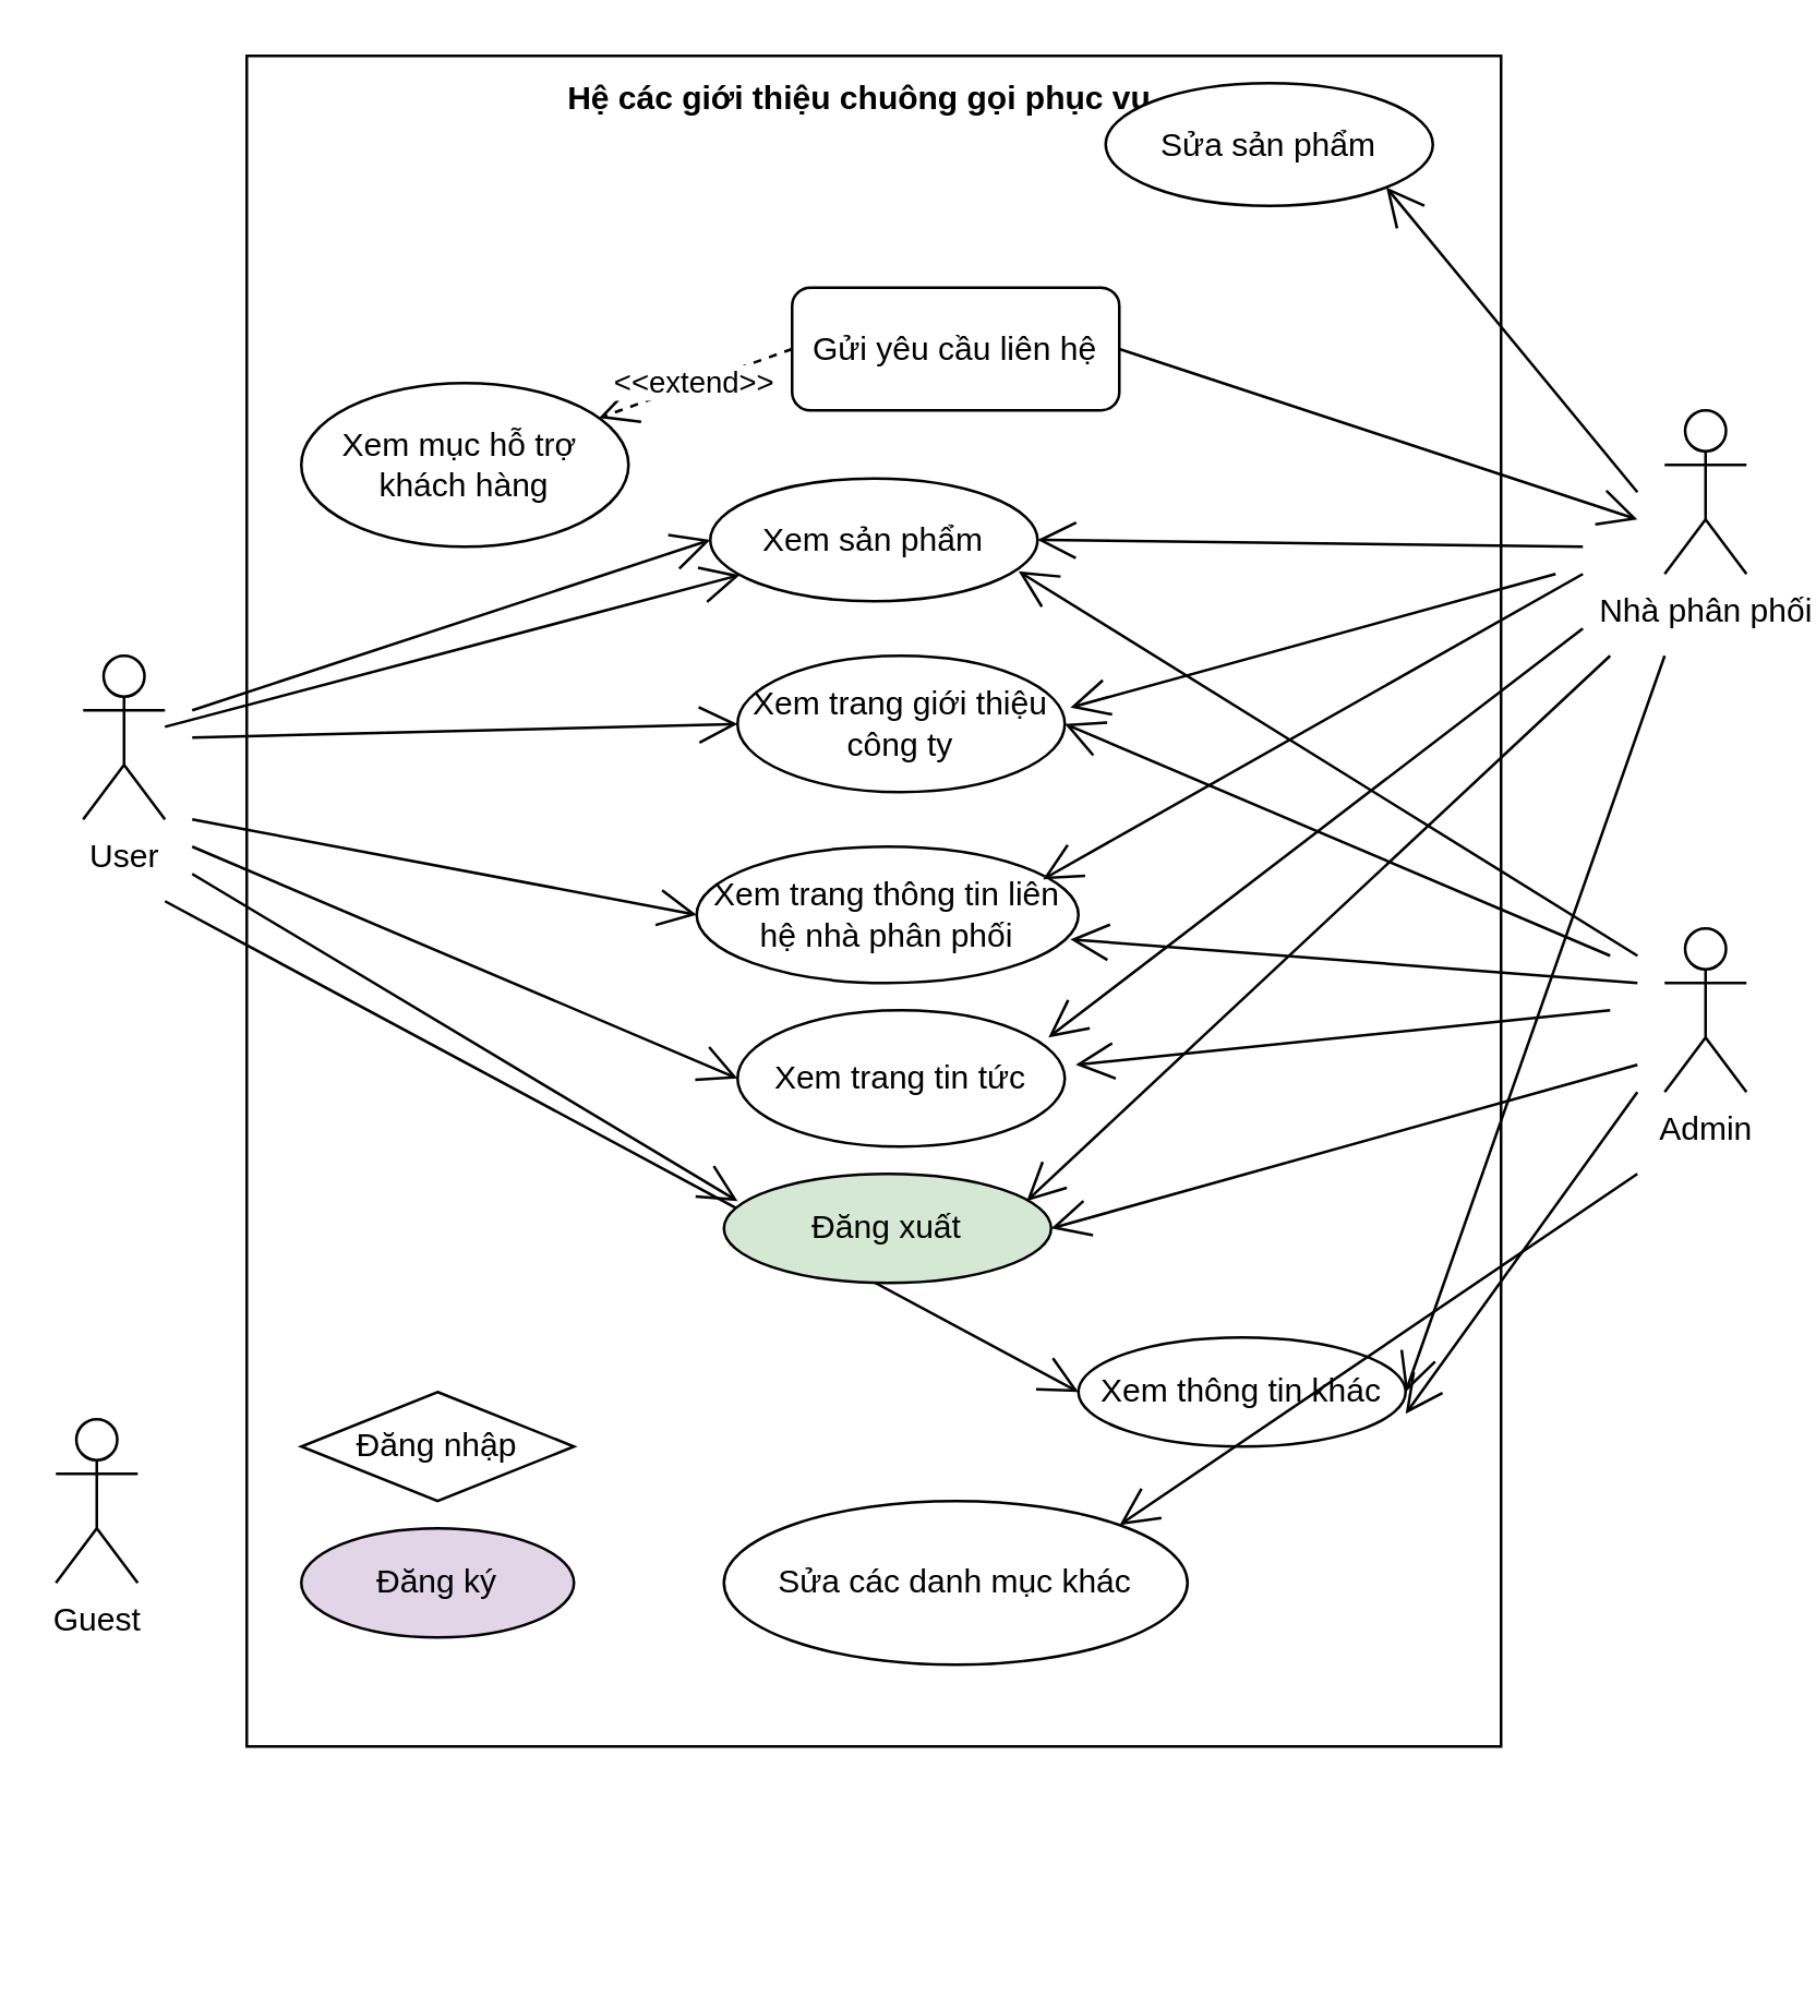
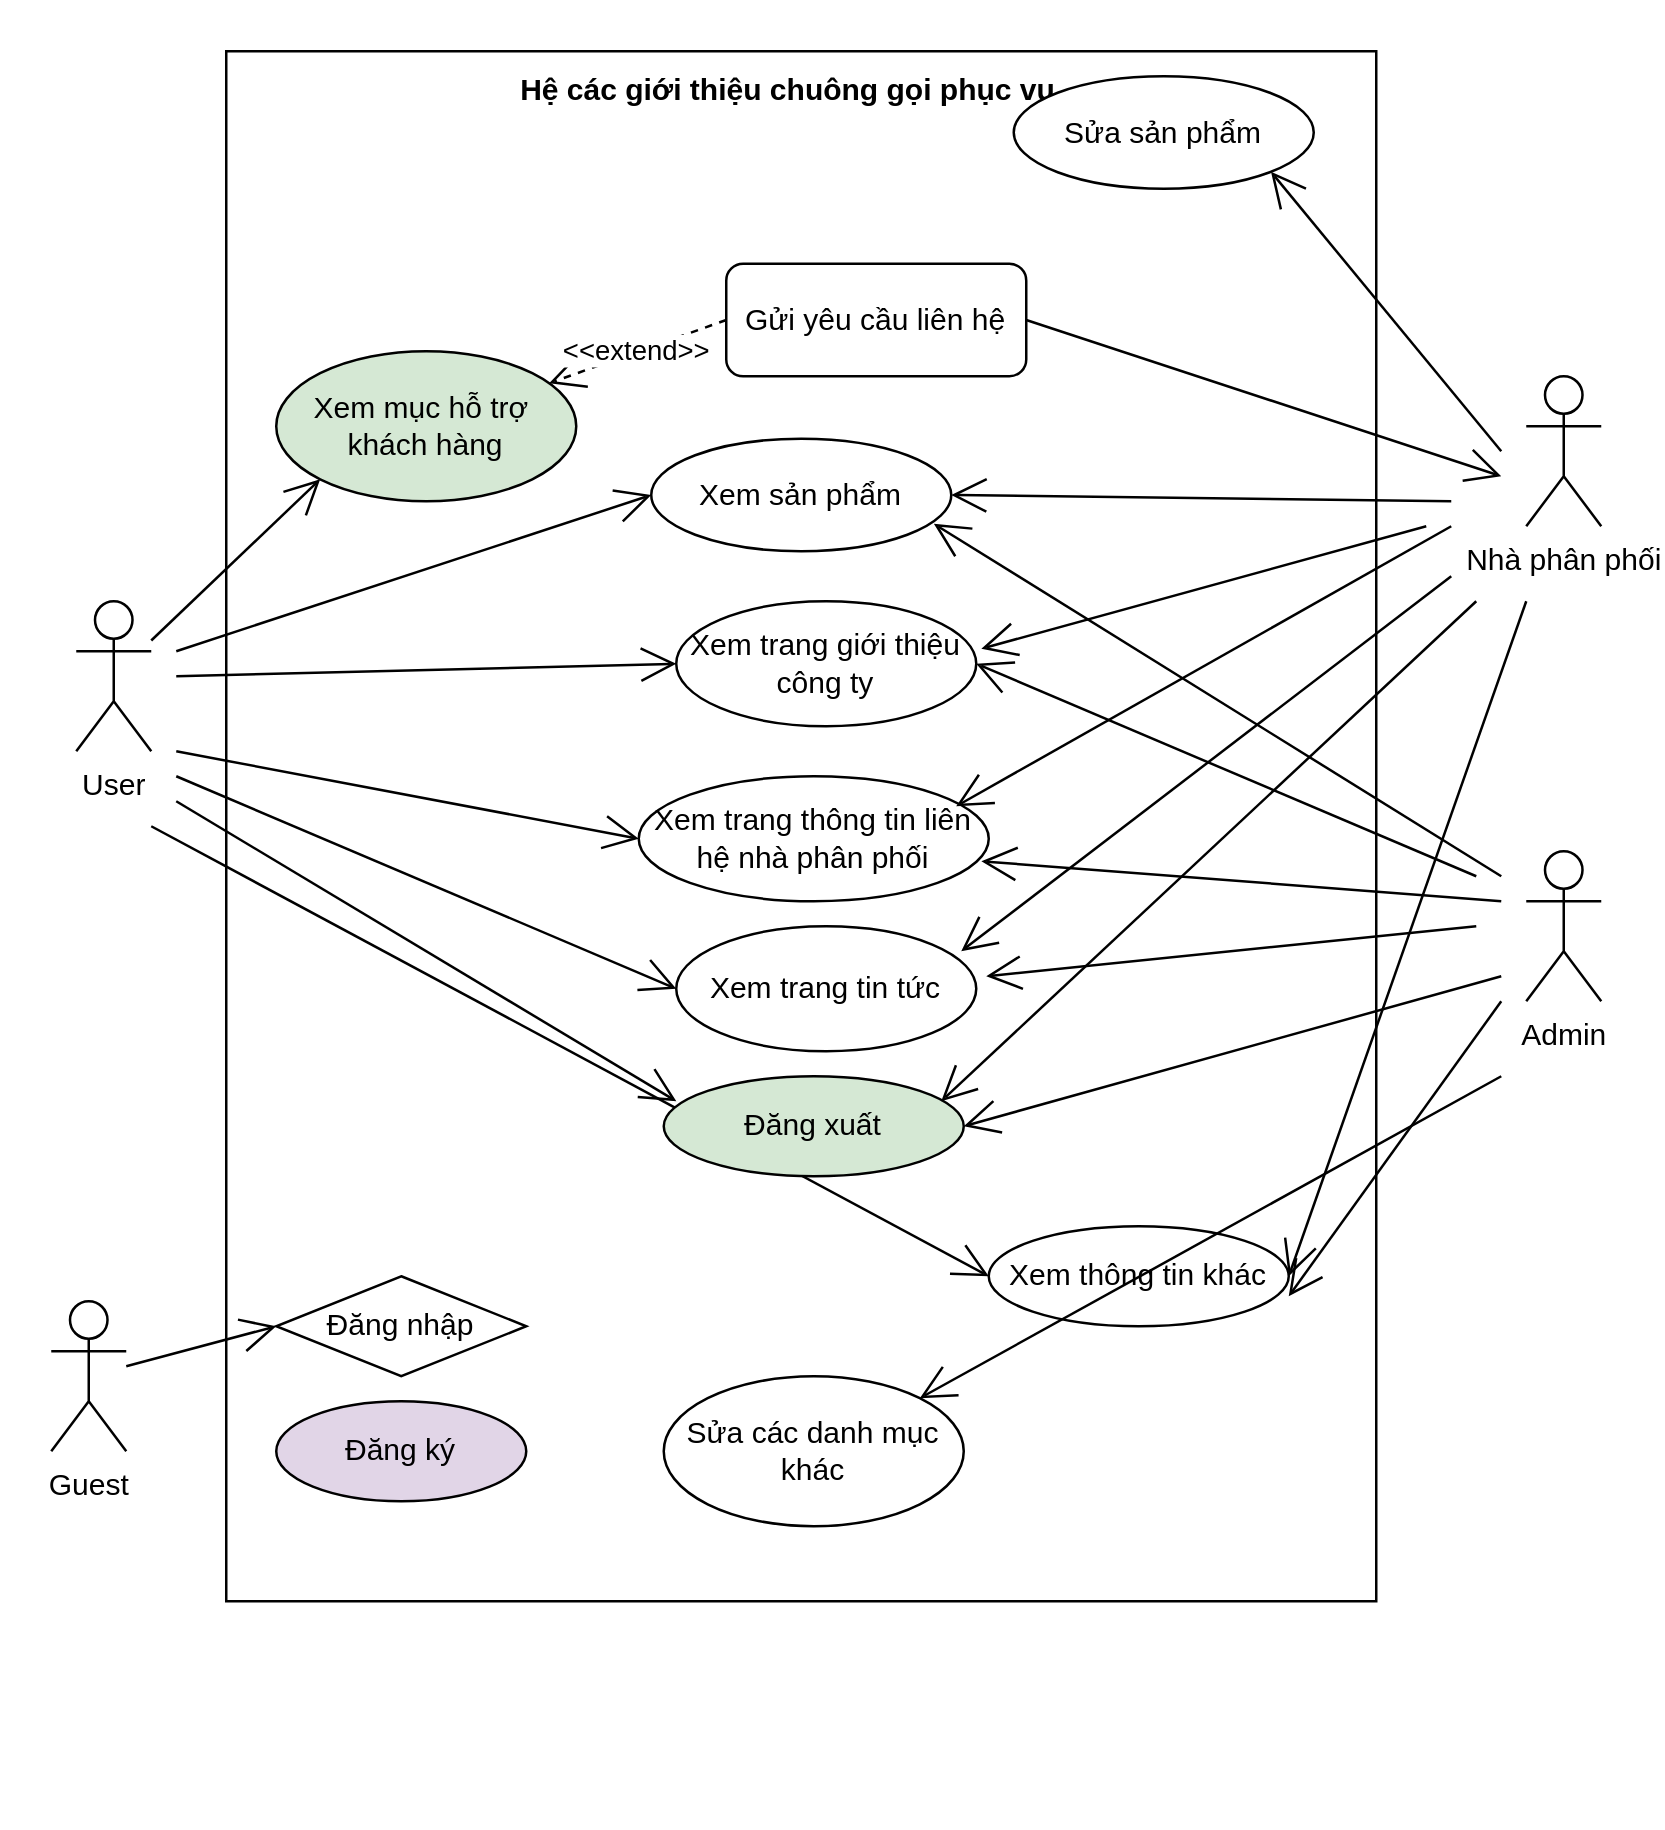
  <mxCell id="0" />
  <mxCell id="1" parent="0" />
  <mxCell id="2" value="User&lt;br&gt;" style="shape=umlActor;verticalLabelPosition=bottom;verticalAlign=top;html=1;outlineConnect=0;" parent="1" vertex="1"><mxGeometry x="30" y="240" width="30" height="60" as="geometry" /></mxCell>
  <mxCell id="3" value="" style="rounded=0;whiteSpace=wrap;html=1;" parent="1" vertex="1"><mxGeometry x="90" y="20" width="460" height="620" as="geometry" /></mxCell>
  <mxCell id="4" value="Xem trang tin tức" style="ellipse;whiteSpace=wrap;html=1;" parent="1" vertex="1"><mxGeometry x="270" y="370" width="120" height="50" as="geometry" /></mxCell>
  <mxCell id="5" value="Xem trang thông tin liên hệ nhà phân phối" style="ellipse;whiteSpace=wrap;html=1;" parent="1" vertex="1"><mxGeometry x="255" y="310" width="140" height="50" as="geometry" /></mxCell>
  <mxCell id="6" value="Gửi yêu cầu liên hệ" style="whiteSpace=wrap;html=1;rounded=1;" parent="1" vertex="1"><mxGeometry x="290" y="105" width="120" height="45" as="geometry" /></mxCell>
- <mxCell id="7" value="Xem mục hỗ trợ&amp;nbsp;&lt;br&gt;khách hàng" style="ellipse;whiteSpace=wrap;html=1;" parent="1" vertex="1"><mxGeometry x="110" y="140" width="120" height="60" as="geometry" /></mxCell>
+ <mxCell id="7" value="Xem mục hỗ trợ&amp;nbsp;&lt;br&gt;khách hàng" style="ellipse;whiteSpace=wrap;html=1;fillColor=#d5e8d4;" parent="1" vertex="1"><mxGeometry x="110" y="140" width="120" height="60" as="geometry" /></mxCell>
  <mxCell id="8" value="Xem thông tin khác" style="ellipse;whiteSpace=wrap;html=1;" parent="1" vertex="1"><mxGeometry x="395" y="490" width="120" height="40" as="geometry" /></mxCell>
  <mxCell id="9" value="&amp;lt;&amp;lt;extend&amp;gt;&amp;gt;" style="endArrow=open;endSize=12;dashed=1;html=1;exitX=0;exitY=0.5;exitDx=0;exitDy=0;" parent="1" source="6" target="7" edge="1"><mxGeometry width="160" relative="1" as="geometry"><mxPoint x="230" y="42.5" as="sourcePoint" /><mxPoint x="290" y="400" as="targetPoint" /></mxGeometry></mxCell>
  <mxCell id="10" style="edgeStyle=orthogonalEdgeStyle;rounded=0;orthogonalLoop=1;jettySize=auto;html=1;exitX=0.5;exitY=1;exitDx=0;exitDy=0;" parent="1" edge="1"><mxGeometry relative="1" as="geometry"><mxPoint x="160" y="700" as="sourcePoint" /><mxPoint x="160" y="700" as="targetPoint" /></mxGeometry></mxCell>
  <mxCell id="11" value="Xem trang giới thiệu công ty" style="ellipse;whiteSpace=wrap;html=1;" parent="1" vertex="1"><mxGeometry x="270" y="240" width="120" height="50" as="geometry" /></mxCell>
  <mxCell id="12" value="" style="endArrow=open;endFill=1;endSize=12;html=1;entryX=0;entryY=0.5;entryDx=0;entryDy=0;" parent="1" target="29" edge="1"><mxGeometry width="160" relative="1" as="geometry"><mxPoint x="70" y="260" as="sourcePoint" /><mxPoint x="60" y="190" as="targetPoint" /></mxGeometry></mxCell>
  <mxCell id="13" value="" style="endArrow=open;endFill=1;endSize=12;html=1;entryX=0;entryY=0.5;entryDx=0;entryDy=0;" parent="1" target="11" edge="1"><mxGeometry width="160" relative="1" as="geometry"><mxPoint x="70" y="270" as="sourcePoint" /><mxPoint x="50" y="120" as="targetPoint" /></mxGeometry></mxCell>
- <mxCell id="14" value="" style="endArrow=open;endFill=1;endSize=12;html=1;" parent="1" source="2" target="29" edge="1"><mxGeometry width="160" relative="1" as="geometry"><mxPoint x="-70" y="240" as="sourcePoint" /><mxPoint x="50" y="175" as="targetPoint" /></mxGeometry></mxCell>
+ <mxCell id="14" value="" style="endArrow=open;endFill=1;endSize=12;html=1;entryX=0;entryY=1;entryDx=0;entryDy=0;" parent="1" source="2" target="7" edge="1"><mxGeometry width="160" relative="1" as="geometry"><mxPoint x="-70" y="240" as="sourcePoint" /><mxPoint x="50" y="175" as="targetPoint" /></mxGeometry></mxCell>
  <mxCell id="15" value="" style="endArrow=open;endFill=1;endSize=12;html=1;entryX=0;entryY=0.5;entryDx=0;entryDy=0;" parent="1" target="5" edge="1"><mxGeometry width="160" relative="1" as="geometry"><mxPoint x="70" y="300" as="sourcePoint" /><mxPoint x="20" y="245" as="targetPoint" /></mxGeometry></mxCell>
  <mxCell id="16" value="" style="endArrow=open;endFill=1;endSize=12;html=1;entryX=0;entryY=0.5;entryDx=0;entryDy=0;" parent="1" target="4" edge="1"><mxGeometry width="160" relative="1" as="geometry"><mxPoint x="70" y="310" as="sourcePoint" /><mxPoint x="25" y="325" as="targetPoint" /></mxGeometry></mxCell>
  <mxCell id="17" value="" style="endArrow=open;endFill=1;endSize=12;html=1;entryX=0;entryY=0.5;entryDx=0;entryDy=0;" parent="1" target="8" edge="1"><mxGeometry width="160" relative="1" as="geometry"><mxPoint x="60" y="330" as="sourcePoint" /><mxPoint x="30" y="405" as="targetPoint" /></mxGeometry></mxCell>
  <mxCell id="18" value="Nhà phân phối&lt;br&gt;" style="shape=umlActor;verticalLabelPosition=bottom;verticalAlign=top;html=1;outlineConnect=0;" parent="1" vertex="1"><mxGeometry x="610" y="150" width="30" height="60" as="geometry" /></mxCell>
  <mxCell id="19" value="Đăng xuất" style="ellipse;whiteSpace=wrap;html=1;fillColor=#d5e8d4;" parent="1" vertex="1"><mxGeometry x="265" y="430" width="120" height="40" as="geometry" /></mxCell>
  <mxCell id="20" value="Admin" style="shape=umlActor;verticalLabelPosition=bottom;verticalAlign=top;html=1;outlineConnect=0;" parent="1" vertex="1"><mxGeometry x="610" y="340" width="30" height="60" as="geometry" /></mxCell>
  <mxCell id="21" style="edgeStyle=orthogonalEdgeStyle;rounded=0;orthogonalLoop=1;jettySize=auto;html=1;exitX=0.5;exitY=1;exitDx=0;exitDy=0;" parent="1" edge="1"><mxGeometry relative="1" as="geometry"><mxPoint x="160" y="700" as="sourcePoint" /><mxPoint x="160" y="700" as="targetPoint" /></mxGeometry></mxCell>
  <mxCell id="22" value="" style="endArrow=open;endFill=1;endSize=12;html=1;entryX=1;entryY=0.5;entryDx=0;entryDy=0;" parent="1" target="8" edge="1"><mxGeometry width="160" relative="1" as="geometry"><mxPoint x="610" y="240" as="sourcePoint" /><mxPoint x="550" y="300" as="targetPoint" /></mxGeometry></mxCell>
  <mxCell id="23" value="" style="endArrow=open;endFill=1;endSize=12;html=1;entryX=1;entryY=0.7;entryDx=0;entryDy=0;entryPerimeter=0;" parent="1" target="8" edge="1"><mxGeometry width="160" relative="1" as="geometry"><mxPoint x="600" y="400" as="sourcePoint" /><mxPoint x="550" y="480" as="targetPoint" /></mxGeometry></mxCell>
  <mxCell id="24" value="" style="endArrow=open;endFill=1;endSize=12;html=1;entryX=1;entryY=0.5;entryDx=0;entryDy=0;" parent="1" target="29" edge="1"><mxGeometry width="160" relative="1" as="geometry"><mxPoint x="580" y="200" as="sourcePoint" /><mxPoint x="500" y="155" as="targetPoint" /></mxGeometry></mxCell>
  <mxCell id="25" style="edgeStyle=orthogonalEdgeStyle;rounded=0;orthogonalLoop=1;jettySize=auto;html=1;exitX=0.5;exitY=1;exitDx=0;exitDy=0;" parent="1" edge="1"><mxGeometry relative="1" as="geometry"><mxPoint x="385" y="710" as="sourcePoint" /><mxPoint x="385" y="710" as="targetPoint" /></mxGeometry></mxCell>
  <mxCell id="26" value="" style="endArrow=open;endFill=1;endSize=12;html=1;entryX=1;entryY=0;entryDx=0;entryDy=0;" parent="1" target="42" edge="1"><mxGeometry width="160" relative="1" as="geometry"><mxPoint x="600" y="430" as="sourcePoint" /><mxPoint x="170" y="478" as="targetPoint" /></mxGeometry></mxCell>
  <mxCell id="27" value="Hệ các giới thiệu chuông gọi phục vụ" style="text;align=center;fontStyle=1;verticalAlign=middle;spacingLeft=3;spacingRight=3;strokeColor=none;rotatable=0;points=[[0,0.5],[1,0.5]];portConstraint=eastwest;" parent="1" vertex="1"><mxGeometry x="255" y="30" width="120" height="10" as="geometry" /></mxCell>
  <mxCell id="28" value="" style="endArrow=open;endFill=1;endSize=12;html=1;entryX=1;entryY=0.5;entryDx=0;entryDy=0;" parent="1" target="19" edge="1"><mxGeometry width="160" relative="1" as="geometry"><mxPoint x="600" y="390" as="sourcePoint" /><mxPoint x="170" y="478" as="targetPoint" /></mxGeometry></mxCell>
  <mxCell id="29" value="Xem sản phẩm" style="ellipse;whiteSpace=wrap;html=1;" parent="1" vertex="1"><mxGeometry x="260" y="175" width="120" height="45" as="geometry" /></mxCell>
  <mxCell id="30" value="Sửa sản phẩm" style="ellipse;whiteSpace=wrap;html=1;" parent="1" vertex="1"><mxGeometry x="405" y="30" width="120" height="45" as="geometry" /></mxCell>
  <mxCell id="31" value="" style="endArrow=open;endFill=1;endSize=12;html=1;entryX=0.042;entryY=0.25;entryDx=0;entryDy=0;entryPerimeter=0;" parent="1" target="19" edge="1"><mxGeometry width="160" relative="1" as="geometry"><mxPoint x="70" y="320" as="sourcePoint" /><mxPoint x="260" y="520" as="targetPoint" /></mxGeometry></mxCell>
  <mxCell id="32" value="" style="endArrow=open;endFill=1;endSize=12;html=1;entryX=0.925;entryY=0.25;entryDx=0;entryDy=0;entryPerimeter=0;" parent="1" target="19" edge="1"><mxGeometry width="160" relative="1" as="geometry"><mxPoint x="590" y="240" as="sourcePoint" /><mxPoint x="405" y="470" as="targetPoint" /></mxGeometry></mxCell>
  <mxCell id="33" value="" style="endArrow=open;endFill=1;endSize=12;html=1;entryX=0.979;entryY=0.68;entryDx=0;entryDy=0;entryPerimeter=0;" parent="1" target="5" edge="1"><mxGeometry width="160" relative="1" as="geometry"><mxPoint x="600" y="360" as="sourcePoint" /><mxPoint x="405" y="470" as="targetPoint" /></mxGeometry></mxCell>
  <mxCell id="34" value="" style="endArrow=open;endFill=1;endSize=12;html=1;entryX=0.907;entryY=0.24;entryDx=0;entryDy=0;entryPerimeter=0;" parent="1" target="5" edge="1"><mxGeometry width="160" relative="1" as="geometry"><mxPoint x="580" y="210" as="sourcePoint" /><mxPoint x="405" y="478" as="targetPoint" /></mxGeometry></mxCell>
  <mxCell id="35" value="" style="endArrow=open;endFill=1;endSize=12;html=1;entryX=0.95;entryY=0.2;entryDx=0;entryDy=0;entryPerimeter=0;" parent="1" target="4" edge="1"><mxGeometry width="160" relative="1" as="geometry"><mxPoint x="580" y="230" as="sourcePoint" /><mxPoint x="391.98" y="332" as="targetPoint" /></mxGeometry></mxCell>
  <mxCell id="36" value="" style="endArrow=open;endFill=1;endSize=12;html=1;entryX=0.95;entryY=0.2;entryDx=0;entryDy=0;entryPerimeter=0;" parent="1" edge="1"><mxGeometry width="160" relative="1" as="geometry"><mxPoint x="590" y="370" as="sourcePoint" /><mxPoint x="394" y="390" as="targetPoint" /></mxGeometry></mxCell>
  <mxCell id="37" value="" style="endArrow=open;endFill=1;endSize=12;html=1;entryX=1;entryY=0.5;entryDx=0;entryDy=0;" parent="1" target="11" edge="1"><mxGeometry width="160" relative="1" as="geometry"><mxPoint x="590" y="350" as="sourcePoint" /><mxPoint x="390" y="207.5" as="targetPoint" /></mxGeometry></mxCell>
  <mxCell id="38" value="" style="endArrow=open;endFill=1;endSize=12;html=1;entryX=1.017;entryY=0.38;entryDx=0;entryDy=0;entryPerimeter=0;" parent="1" target="11" edge="1"><mxGeometry width="160" relative="1" as="geometry"><mxPoint x="570" y="210" as="sourcePoint" /><mxPoint x="400" y="275" as="targetPoint" /></mxGeometry></mxCell>
  <mxCell id="39" value="" style="endArrow=open;endFill=1;endSize=12;html=1;entryX=0.942;entryY=0.756;entryDx=0;entryDy=0;entryPerimeter=0;" parent="1" target="29" edge="1"><mxGeometry width="160" relative="1" as="geometry"><mxPoint x="600" y="350" as="sourcePoint" /><mxPoint x="400" y="275" as="targetPoint" /></mxGeometry></mxCell>
  <mxCell id="40" value="" style="endArrow=open;endFill=1;endSize=12;html=1;entryX=1;entryY=1;entryDx=0;entryDy=0;" parent="1" target="30" edge="1"><mxGeometry width="160" relative="1" as="geometry"><mxPoint x="600" y="180" as="sourcePoint" /><mxPoint x="395" y="122.5" as="targetPoint" /></mxGeometry></mxCell>
  <mxCell id="41" value="" style="endArrow=open;endFill=1;endSize=12;html=1;exitX=1;exitY=0.5;exitDx=0;exitDy=0;" parent="1" source="6" edge="1"><mxGeometry width="160" relative="1" as="geometry"><mxPoint x="610" y="190" as="sourcePoint" /><mxPoint x="600" y="190" as="targetPoint" /></mxGeometry></mxCell>
- <mxCell id="42" value="Sửa các danh mục khác" style="ellipse;whiteSpace=wrap;html=1;" parent="1" vertex="1"><mxGeometry x="265" y="550" width="170" height="60" as="geometry" /></mxCell>
+ <mxCell id="42" value="Sửa các danh mục khác" style="ellipse;whiteSpace=wrap;html=1;" parent="1" vertex="1"><mxGeometry x="265" y="550" width="120" height="60" as="geometry" /></mxCell>
  <mxCell id="43" value="Guest" style="shape=umlActor;verticalLabelPosition=bottom;verticalAlign=top;html=1;outlineConnect=0;" vertex="1" parent="1"><mxGeometry x="20" y="520" width="30" height="60" as="geometry" /></mxCell>
  <mxCell id="44" value="Đăng nhập" style="rhombus;whiteSpace=wrap;html=1;" vertex="1" parent="1"><mxGeometry x="110" y="510" width="100" height="40" as="geometry" /></mxCell>
  <mxCell id="45" value="Đăng ký" style="ellipse;whiteSpace=wrap;html=1;fillColor=#e1d5e7;" vertex="1" parent="1"><mxGeometry x="110" y="560" width="100" height="40" as="geometry" /></mxCell>
+ <mxCell id="46" value="" style="endArrow=open;endFill=1;endSize=12;html=1;entryX=0;entryY=0.5;entryDx=0;entryDy=0;" edge="1" parent="1" source="43" target="44"><mxGeometry width="160" relative="1" as="geometry"><mxPoint x="70" y="340" as="sourcePoint" /><mxPoint x="275" y="520" as="targetPoint" /></mxGeometry></mxCell>
